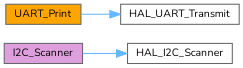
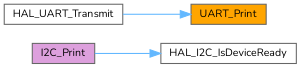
  digraph {
    fontname=Nunito
    rankdir=LR
    node [color=grey40 fillcolor=white fontname=Nunito fontsize=10 shape=box style=filled]
    edge [color=steelblue1 fontname=Nunito fontsize=10 labelfontname=Helvetica labelfontsize=10 style=solid]
-   n1 [color=gray40 fillcolor=plum fontcolor=black height=0.2 label=I2C_Scanner width=0.4]
-   n2 [height=0.2 label=HAL_I2C_Scanner width=0.4]
+   n1 [color=gray40 fillcolor=plum fontcolor=black height=0.2 label=I2C_Print width=0.4]
+   n2 [height=0.2 label=HAL_I2C_IsDeviceReady width=0.4]
    n3 [fillcolor=orange height=0.2 label=UART_Print width=0.4]
    n4 [height=0.2 label=HAL_UART_Transmit width=0.4]
    n1 -> n2
-   n3 -> n4
+   n4 -> n3
  }
